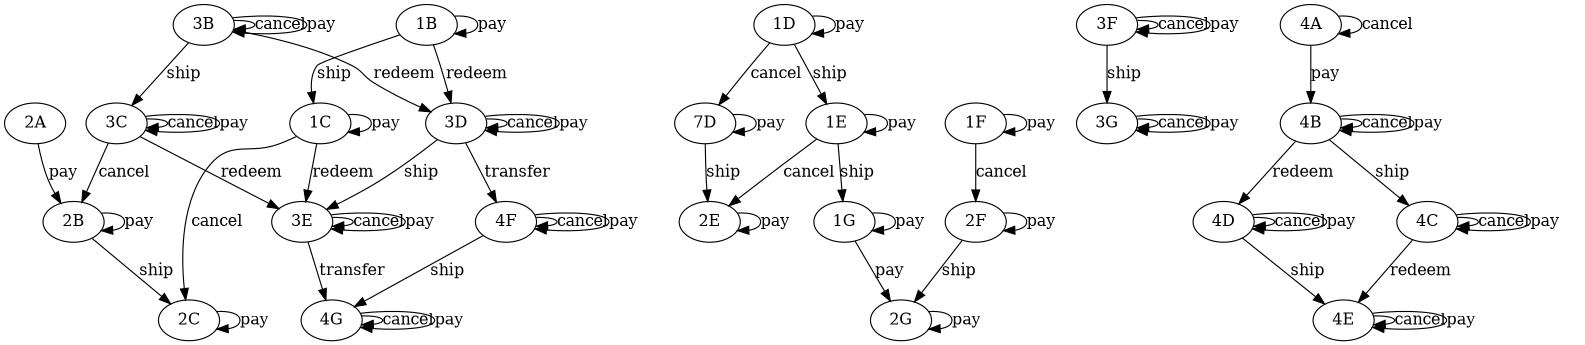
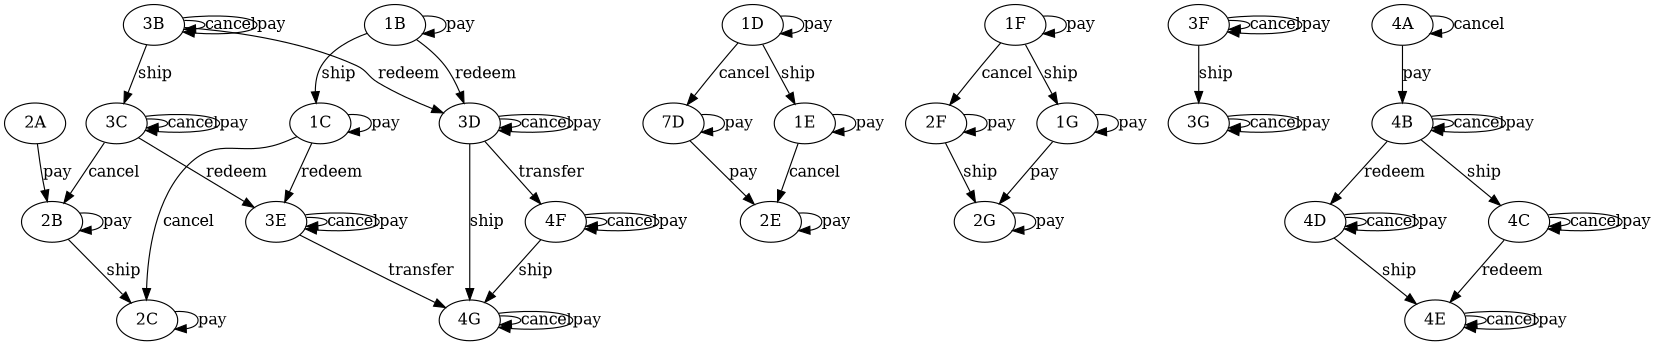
  digraph {
    "2A"
    "2B"
    "1B"
    "1C"
    "3D"
    "2C"
    "3E"
    "4F"
    "1D"
    n10 [label="7D"]
    "1E"
    "2E"
    "1F"
    "2F"
    "1G"
    "2G"
    "4G"
    "3B"
    "3C"
    "3F"
    "3G"
    "4A"
    "4B"
    "4D"
    "4C"
    "4E"
    "2A" -> "2B" [label=pay]
    "2B" -> "2B" [label=pay]
    "2B" -> "2C" [label=ship]
    "1B" -> "1B" [label=pay]
    "1B" -> "1C" [label=ship]
    "1B" -> "3D" [label=redeem]
    "1C" -> "1C" [label=pay]
    "1C" -> "2C" [label=cancel]
    "1C" -> "3E" [label=redeem]
    "3D" -> "3D" [label=cancel]
    "3D" -> "3D" [label=pay]
-   "3D" -> "3E" [label=ship]
+   "3D" -> "4G" [label=ship]
    "3D" -> "4F" [label=transfer]
    "2C" -> "2C" [label=pay]
    "3E" -> "3E" [label=cancel]
    "3E" -> "3E" [label=pay]
    "3E" -> "4G" [label=transfer]
    "4F" -> "4F" [label=cancel]
    "4F" -> "4F" [label=pay]
    "4F" -> "4G" [label=ship]
    "1D" -> "1D" [label=pay]
    "1D" -> n10 [label=cancel]
    "1D" -> "1E" [label=ship]
    n10 -> n10 [label=pay]
-   n10 -> "2E" [label=ship]
+   n10 -> "2E" [label=pay]
    "1E" -> "1E" [label=pay]
    "1E" -> "2E" [label=cancel]
    "2E" -> "2E" [label=pay]
    "1F" -> "1F" [label=pay]
    "1F" -> "2F" [label=cancel]
-   "1E" -> "1G" [label=ship]
+   "1F" -> "1G" [label=ship]
    "2F" -> "2F" [label=pay]
    "2F" -> "2G" [label=ship]
    "1G" -> "1G" [label=pay]
    "1G" -> "2G" [label=pay]
    "2G" -> "2G" [label=pay]
    "4G" -> "4G" [label=cancel]
    "4G" -> "4G" [label=pay]
    "3B" -> "3D" [label=redeem]
    "3B" -> "3B" [label=cancel]
    "3B" -> "3B" [label=pay]
    "3B" -> "3C" [label=ship]
    "3C" -> "2B" [label=cancel]
    "3C" -> "3E" [label=redeem]
    "3C" -> "3C" [label=cancel]
    "3C" -> "3C" [label=pay]
    "3F" -> "3F" [label=cancel]
    "3F" -> "3F" [label=pay]
    "3F" -> "3G" [label=ship]
    "3G" -> "3G" [label=cancel]
    "3G" -> "3G" [label=pay]
    "4A" -> "4A" [label=cancel]
    "4A" -> "4B" [label=pay]
    "4B" -> "4B" [label=cancel]
    "4B" -> "4B" [label=pay]
    "4B" -> "4D" [label=redeem]
    "4B" -> "4C" [label=ship]
    "4D" -> "4D" [label=cancel]
    "4D" -> "4D" [label=pay]
    "4D" -> "4E" [label=ship]
    "4C" -> "4C" [label=cancel]
    "4C" -> "4C" [label=pay]
    "4C" -> "4E" [label=redeem]
    "4E" -> "4E" [label=cancel]
    "4E" -> "4E" [label=pay]
  }
